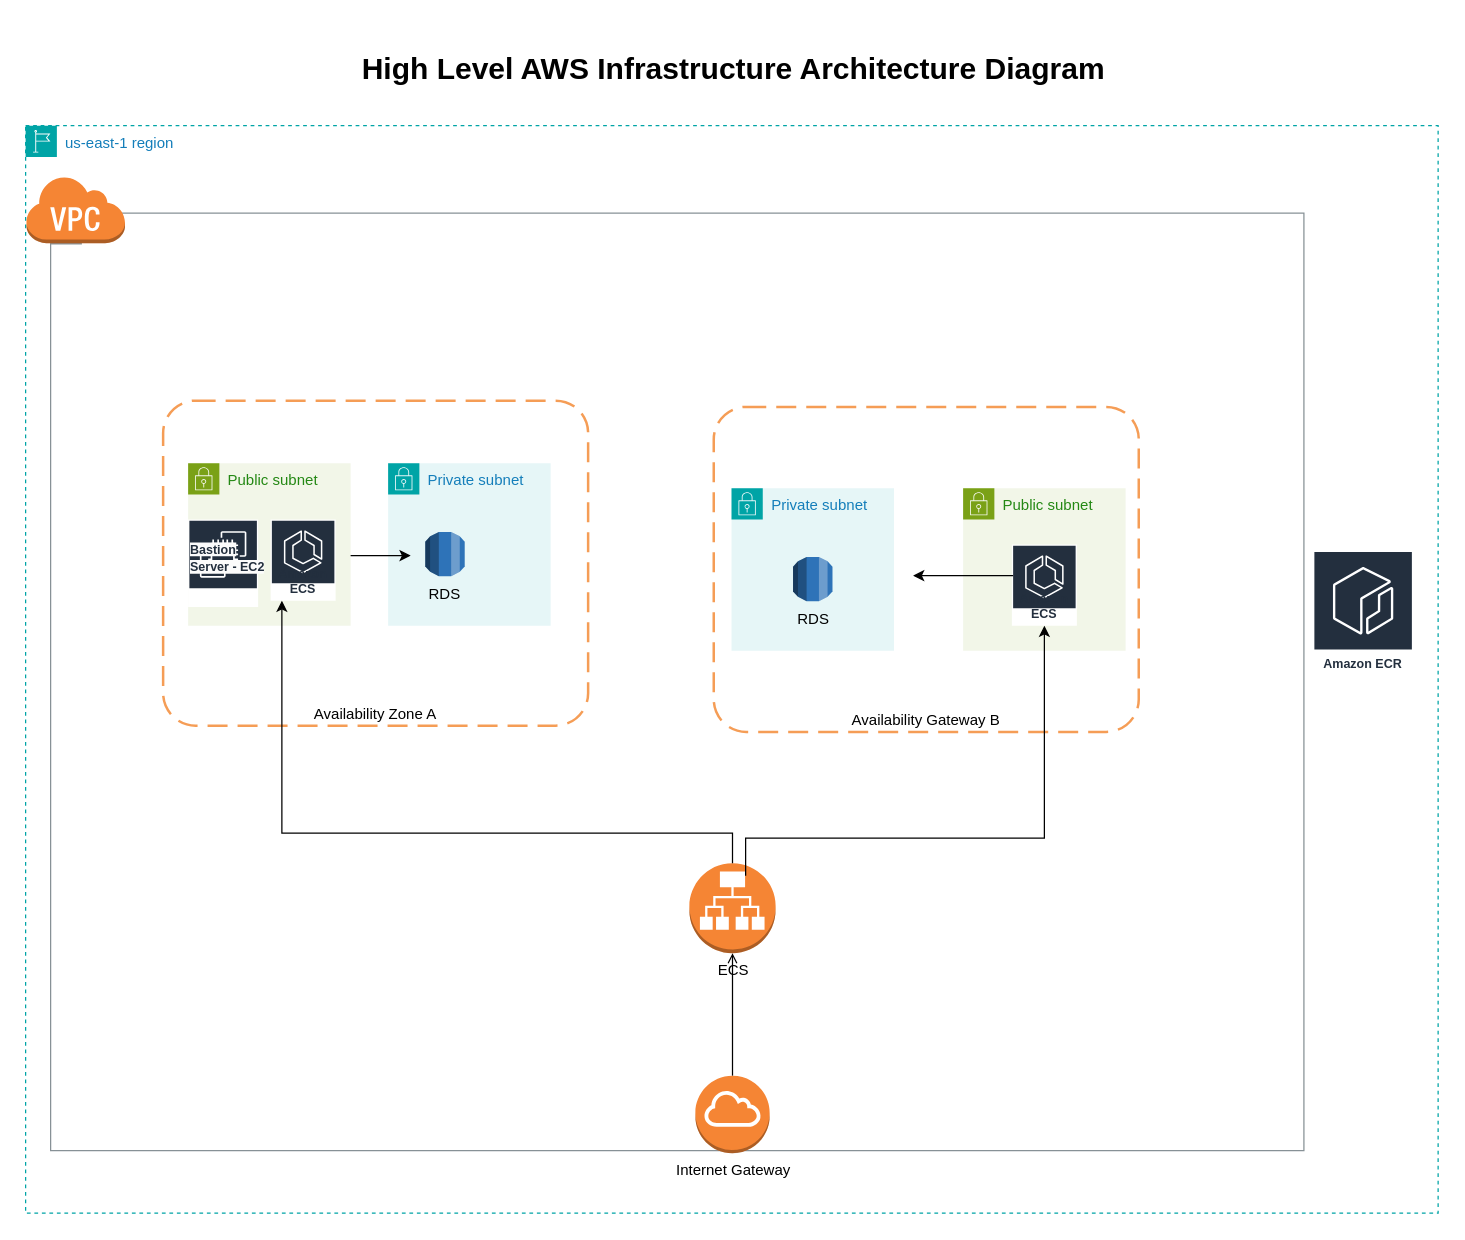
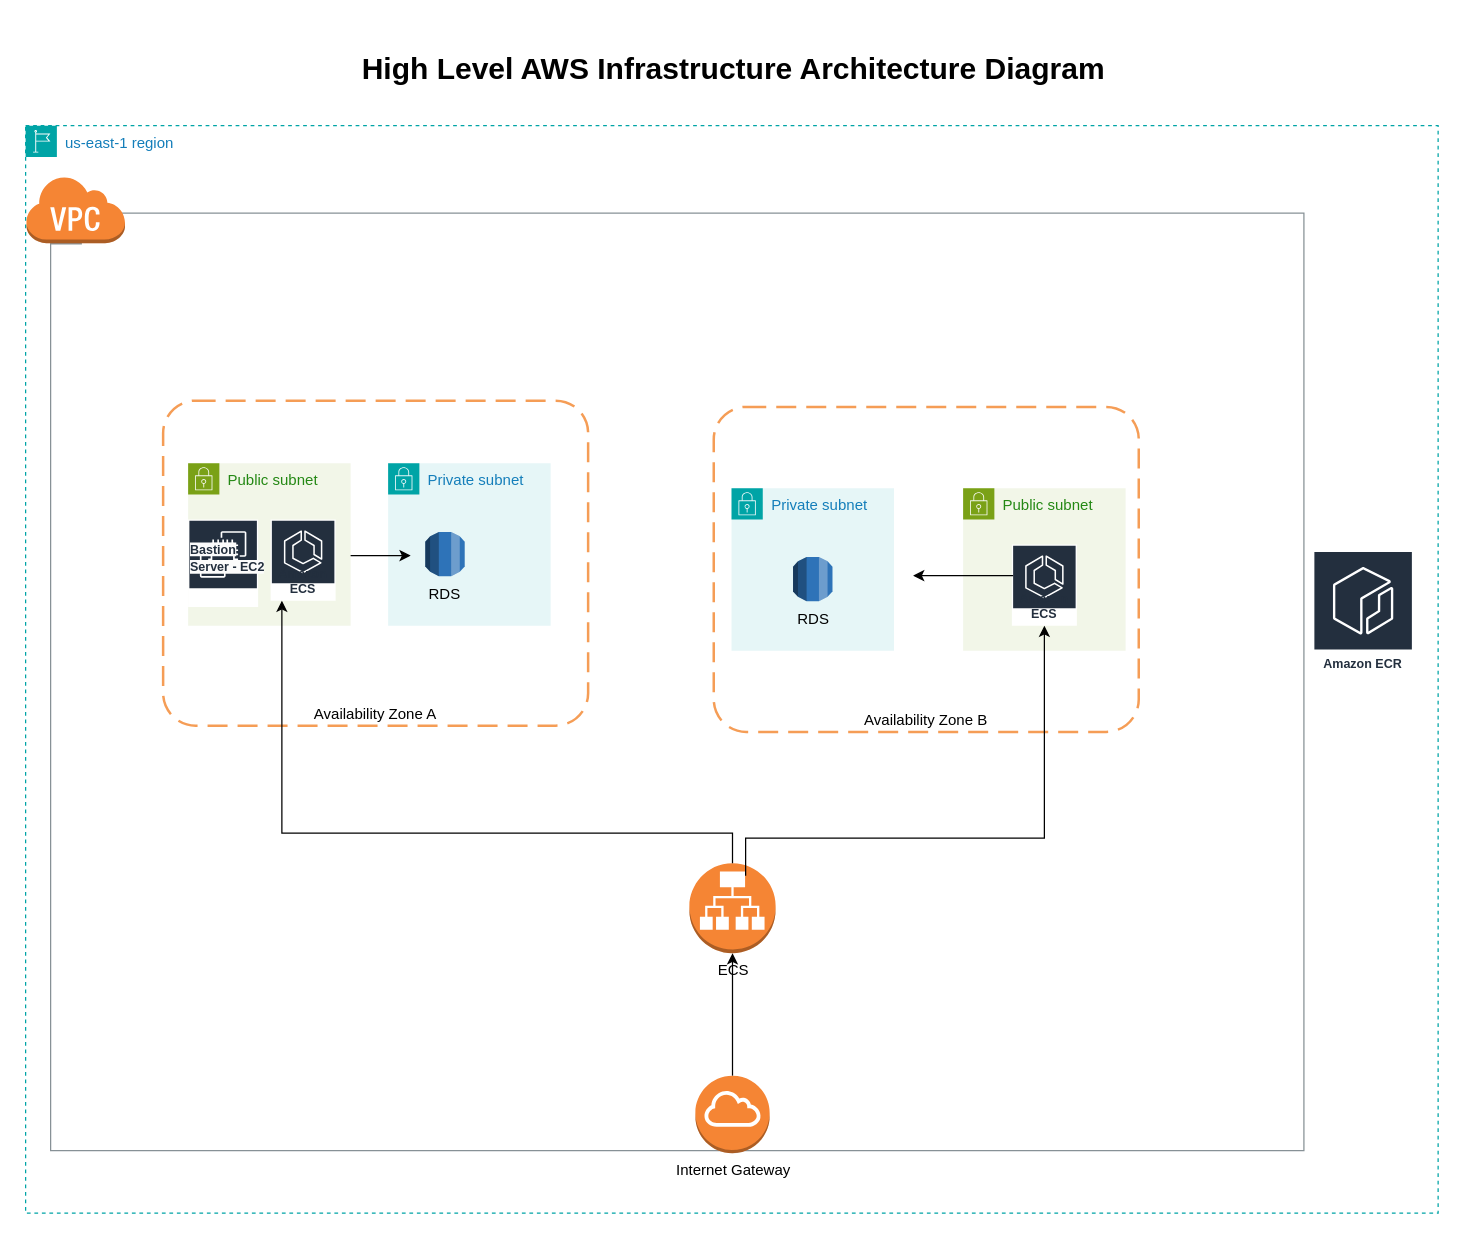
  <mxCell id="0" />
  <mxCell id="1" parent="0" />
  <mxCell id="2" value="us-east-1 region" style="points=[[0,0],[0.25,0],[0.5,0],[0.75,0],[1,0],[1,0.25],[1,0.5],[1,0.75],[1,1],[0.75,1],[0.5,1],[0.25,1],[0,1],[0,0.75],[0,0.5],[0,0.25]];outlineConnect=0;gradientColor=none;html=1;whiteSpace=wrap;fontSize=12;fontStyle=0;container=0;pointerEvents=0;collapsible=0;recursiveResize=0;shape=mxgraph.aws4.group;grIcon=mxgraph.aws4.group_region;strokeColor=#00A4A6;fillColor=none;verticalAlign=top;align=left;spacingLeft=30;fontColor=#147EBA;dashed=1;" vertex="1" parent="1"><mxGeometry x="20" y="100" width="1130" height="870" as="geometry" /></mxCell>
- <mxCell id="3" value="Availability Gateway B" style="rounded=1;arcSize=10;dashed=1;strokeColor=#F59D56;fillColor=none;gradientColor=none;dashPattern=8 4;strokeWidth=2;align=center;container=0;verticalAlign=bottom;" vertex="1" parent="1"><mxGeometry x="570.5" y="325" width="340" height="260" as="geometry" /></mxCell>
+ <mxCell id="3" value="Availability Zone B" style="rounded=1;arcSize=10;dashed=1;strokeColor=#F59D56;fillColor=none;gradientColor=none;dashPattern=8 4;strokeWidth=2;align=center;container=0;verticalAlign=bottom;" vertex="1" parent="1"><mxGeometry x="570.5" y="325" width="340" height="260" as="geometry" /></mxCell>
  <mxCell id="4" value="Availability Zone A" style="rounded=1;arcSize=10;dashed=1;strokeColor=#F59D56;fillColor=none;gradientColor=none;dashPattern=8 4;strokeWidth=2;align=center;container=0;verticalAlign=bottom;" vertex="1" parent="1"><mxGeometry x="130" y="320" width="340" height="260" as="geometry" /></mxCell>
  <mxCell id="5" value="VPC" style="sketch=0;outlineConnect=0;gradientColor=none;html=1;whiteSpace=wrap;fontSize=12;fontStyle=0;shape=mxgraph.aws4.group;grIcon=mxgraph.aws4.group_vpc;strokeColor=#879196;fillColor=none;verticalAlign=top;align=left;spacingLeft=30;fontColor=#879196;dashed=0;" vertex="1" parent="1"><mxGeometry x="40" y="170" width="1002.63" height="750" as="geometry" /></mxCell>
  <mxCell id="6" value="ECS" style="outlineConnect=0;dashed=0;verticalLabelPosition=bottom;verticalAlign=top;align=center;html=1;shape=mxgraph.aws3.application_load_balancer;fillColor=#F58534;gradientColor=none;" vertex="1" parent="1"><mxGeometry x="551" y="690" width="69" height="72" as="geometry" /></mxCell>
  <mxCell id="7" value="Internet Gateway" style="outlineConnect=0;dashed=0;verticalLabelPosition=bottom;verticalAlign=top;align=center;html=1;shape=mxgraph.aws3.internet_gateway;fillColor=#F58534;gradientColor=none;" vertex="1" parent="1"><mxGeometry x="555.79" y="860" width="59.42" height="62" as="geometry" /></mxCell>
  <mxCell id="8" value="&lt;h1&gt;High Level AWS Infrastructure Architecture Diagram&lt;/h1&gt;" style="text;html=1;align=center;verticalAlign=middle;resizable=0;points=[];autosize=1;strokeColor=none;fillColor=none;" vertex="1" parent="1"><mxGeometry x="275.5" y="20" width="620" height="70" as="geometry" /></mxCell>
  <mxCell id="9" value="Private subnet" style="points=[[0,0],[0.25,0],[0.5,0],[0.75,0],[1,0],[1,0.25],[1,0.5],[1,0.75],[1,1],[0.75,1],[0.5,1],[0.25,1],[0,1],[0,0.75],[0,0.5],[0,0.25]];outlineConnect=0;gradientColor=none;html=1;whiteSpace=wrap;fontSize=12;fontStyle=0;container=1;pointerEvents=0;collapsible=0;recursiveResize=0;shape=mxgraph.aws4.group;grIcon=mxgraph.aws4.group_security_group;grStroke=0;strokeColor=#00A4A6;fillColor=#E6F6F7;verticalAlign=top;align=left;spacingLeft=30;fontColor=#147EBA;dashed=0;" vertex="1" parent="1"><mxGeometry x="310" y="370" width="130" height="130" as="geometry" /></mxCell>
  <mxCell id="10" value="RDS" style="outlineConnect=0;dashed=0;verticalLabelPosition=bottom;verticalAlign=top;align=center;html=1;shape=mxgraph.aws3.rds;fillColor=#2E73B8;gradientColor=none;" vertex="1" parent="9"><mxGeometry x="29.71" y="55" width="31.56" height="35.5" as="geometry" /></mxCell>
  <mxCell id="11" value="" style="endArrow=classic;html=1;rounded=0;exitX=0.322;exitY=0.558;exitDx=0;exitDy=0;exitPerimeter=0;" edge="1" parent="9"><mxGeometry width="50" height="50" relative="1" as="geometry"><mxPoint x="-42" y="74.08" as="sourcePoint" /><mxPoint x="18.02" y="74" as="targetPoint" /></mxGeometry></mxCell>
  <mxCell id="12" value="Public subnet" style="points=[[0,0],[0.25,0],[0.5,0],[0.75,0],[1,0],[1,0.25],[1,0.5],[1,0.75],[1,1],[0.75,1],[0.5,1],[0.25,1],[0,1],[0,0.75],[0,0.5],[0,0.25]];outlineConnect=0;gradientColor=none;html=1;whiteSpace=wrap;fontSize=12;fontStyle=0;container=1;pointerEvents=0;collapsible=0;recursiveResize=0;shape=mxgraph.aws4.group;grIcon=mxgraph.aws4.group_security_group;grStroke=0;strokeColor=#7AA116;fillColor=#F2F6E8;verticalAlign=top;align=left;spacingLeft=30;fontColor=#248814;dashed=0;" vertex="1" parent="1"><mxGeometry x="150" y="370" width="130" height="130" as="geometry" /></mxCell>
  <mxCell id="13" value="" style="sketch=0;outlineConnect=0;fontColor=#232F3E;gradientColor=none;strokeColor=#ffffff;fillColor=#232F3E;dashed=0;verticalLabelPosition=middle;verticalAlign=bottom;align=center;html=1;whiteSpace=wrap;fontSize=10;fontStyle=1;spacing=3;shape=mxgraph.aws4.productIcon;prIcon=mxgraph.aws4.ec2;" vertex="1" parent="1"><mxGeometry x="150" y="415" width="56" height="70" as="geometry" /></mxCell>
  <mxCell id="14" value="&lt;span style=&quot;color: rgb(35, 47, 62); font-family: Helvetica; font-size: 10px; font-style: normal; font-variant-ligatures: normal; font-variant-caps: normal; font-weight: 700; letter-spacing: normal; orphans: 2; text-align: center; text-indent: 0px; text-transform: none; widows: 2; word-spacing: 0px; -webkit-text-stroke-width: 0px; white-space: normal; background-color: rgb(251, 251, 251); text-decoration-thickness: initial; text-decoration-style: initial; text-decoration-color: initial; display: inline !important; float: none;&quot;&gt;Bastion Server - EC2&lt;/span&gt;" style="text;whiteSpace=wrap;html=1;" vertex="1" parent="1"><mxGeometry x="150" y="425" width="65" height="20" as="geometry" /></mxCell>
  <mxCell id="15" value="Amazon ECS" style="sketch=0;outlineConnect=0;fontColor=#232F3E;gradientColor=none;strokeColor=#ffffff;fillColor=#232F3E;dashed=0;verticalLabelPosition=middle;verticalAlign=bottom;align=center;html=1;whiteSpace=wrap;fontSize=10;fontStyle=1;spacing=3;shape=mxgraph.aws4.productIcon;prIcon=mxgraph.aws4.ecs;" vertex="1" parent="1"><mxGeometry x="216" y="415" width="52" height="65" as="geometry" /></mxCell>
  <mxCell id="16" value="Amazon ECR" style="sketch=0;outlineConnect=0;fontColor=#232F3E;gradientColor=none;strokeColor=#ffffff;fillColor=#232F3E;dashed=0;verticalLabelPosition=middle;verticalAlign=bottom;align=center;html=1;whiteSpace=wrap;fontSize=10;fontStyle=1;spacing=3;shape=mxgraph.aws4.productIcon;prIcon=mxgraph.aws4.ecr;" vertex="1" parent="1"><mxGeometry x="1050" y="440" width="80" height="100" as="geometry" /></mxCell>
  <mxCell id="17" value="" style="outlineConnect=0;dashed=0;verticalLabelPosition=bottom;verticalAlign=top;align=center;html=1;shape=mxgraph.aws3.virtual_private_cloud;fillColor=#F58534;gradientColor=none;" vertex="1" parent="1"><mxGeometry x="20" y="140" width="79.5" height="54" as="geometry" /></mxCell>
  <mxCell id="18" value="Private subnet" style="points=[[0,0],[0.25,0],[0.5,0],[0.75,0],[1,0],[1,0.25],[1,0.5],[1,0.75],[1,1],[0.75,1],[0.5,1],[0.25,1],[0,1],[0,0.75],[0,0.5],[0,0.25]];outlineConnect=0;gradientColor=none;html=1;whiteSpace=wrap;fontSize=12;fontStyle=0;container=1;pointerEvents=0;collapsible=0;recursiveResize=0;shape=mxgraph.aws4.group;grIcon=mxgraph.aws4.group_security_group;grStroke=0;strokeColor=#00A4A6;fillColor=#E6F6F7;verticalAlign=top;align=left;spacingLeft=30;fontColor=#147EBA;dashed=0;" vertex="1" parent="1"><mxGeometry x="584.71" y="390" width="130" height="130" as="geometry" /></mxCell>
  <mxCell id="19" value="RDS" style="outlineConnect=0;dashed=0;verticalLabelPosition=bottom;verticalAlign=top;align=center;html=1;shape=mxgraph.aws3.rds;fillColor=#2E73B8;gradientColor=none;" vertex="1" parent="18"><mxGeometry x="49.22" y="55" width="31.56" height="35.5" as="geometry" /></mxCell>
  <mxCell id="20" value="Public subnet" style="points=[[0,0],[0.25,0],[0.5,0],[0.75,0],[1,0],[1,0.25],[1,0.5],[1,0.75],[1,1],[0.75,1],[0.5,1],[0.25,1],[0,1],[0,0.75],[0,0.5],[0,0.25]];outlineConnect=0;gradientColor=none;html=1;whiteSpace=wrap;fontSize=12;fontStyle=0;container=1;pointerEvents=0;collapsible=0;recursiveResize=0;shape=mxgraph.aws4.group;grIcon=mxgraph.aws4.group_security_group;grStroke=0;strokeColor=#7AA116;fillColor=#F2F6E8;verticalAlign=top;align=left;spacingLeft=30;fontColor=#248814;dashed=0;" vertex="1" parent="1"><mxGeometry x="770" y="390" width="130" height="130" as="geometry" /></mxCell>
  <mxCell id="21" value="Amazon ECS" style="sketch=0;outlineConnect=0;fontColor=#232F3E;gradientColor=none;strokeColor=#ffffff;fillColor=#232F3E;dashed=0;verticalLabelPosition=middle;verticalAlign=bottom;align=center;html=1;whiteSpace=wrap;fontSize=10;fontStyle=1;spacing=3;shape=mxgraph.aws4.productIcon;prIcon=mxgraph.aws4.ecs;" vertex="1" parent="20"><mxGeometry x="39" y="45" width="52" height="65" as="geometry" /></mxCell>
- <mxCell id="22" value="" style="endArrow=open;html=1;rounded=0;exitX=0.5;exitY=0;exitDx=0;exitDy=0;exitPerimeter=0;entryX=0.5;entryY=1;entryDx=0;entryDy=0;entryPerimeter=0;" edge="1" parent="1" source="7" target="6"><mxGeometry width="50" height="50" relative="1" as="geometry"><mxPoint x="591" y="1060" as="sourcePoint" /><mxPoint x="591" y="932" as="targetPoint" /></mxGeometry></mxCell>
+ <mxCell id="22" value="" style="endArrow=classic;html=1;rounded=0;exitX=0.5;exitY=0;exitDx=0;exitDy=0;exitPerimeter=0;entryX=0.5;entryY=1;entryDx=0;entryDy=0;entryPerimeter=0;" edge="1" parent="1" source="7" target="6"><mxGeometry width="50" height="50" relative="1" as="geometry"><mxPoint x="591" y="1060" as="sourcePoint" /><mxPoint x="591" y="932" as="targetPoint" /></mxGeometry></mxCell>
  <mxCell id="23" style="edgeStyle=orthogonalEdgeStyle;rounded=0;orthogonalLoop=1;jettySize=auto;html=1;exitX=0.5;exitY=0;exitDx=0;exitDy=0;exitPerimeter=0;" edge="1" parent="1" source="6" target="15"><mxGeometry relative="1" as="geometry"><mxPoint x="224" y="640" as="targetPoint" /><Array as="points"><mxPoint x="586" y="666" /><mxPoint x="225" y="666" /></Array></mxGeometry></mxCell>
  <mxCell id="24" style="edgeStyle=orthogonalEdgeStyle;rounded=0;orthogonalLoop=1;jettySize=auto;html=1;exitX=0.5;exitY=0;exitDx=0;exitDy=0;exitPerimeter=0;" edge="1" parent="1" target="21"><mxGeometry relative="1" as="geometry"><mxPoint x="235" y="490" as="targetPoint" /><mxPoint x="596" y="700" as="sourcePoint" /><Array as="points"><mxPoint x="596" y="670" /><mxPoint x="835" y="670" /></Array></mxGeometry></mxCell>
  <mxCell id="25" value="" style="endArrow=classic;html=1;rounded=0;" edge="1" parent="1"><mxGeometry width="50" height="50" relative="1" as="geometry"><mxPoint x="810" y="460" as="sourcePoint" /><mxPoint x="730" y="460" as="targetPoint" /></mxGeometry></mxCell>
